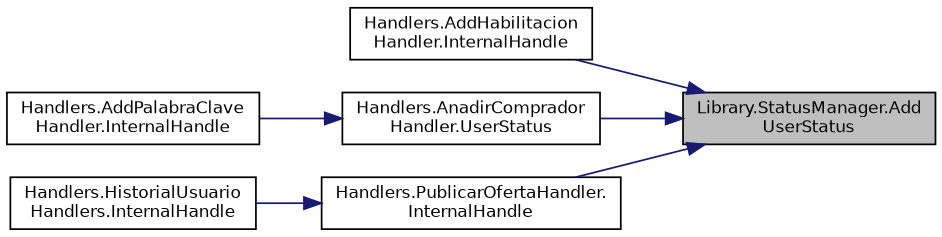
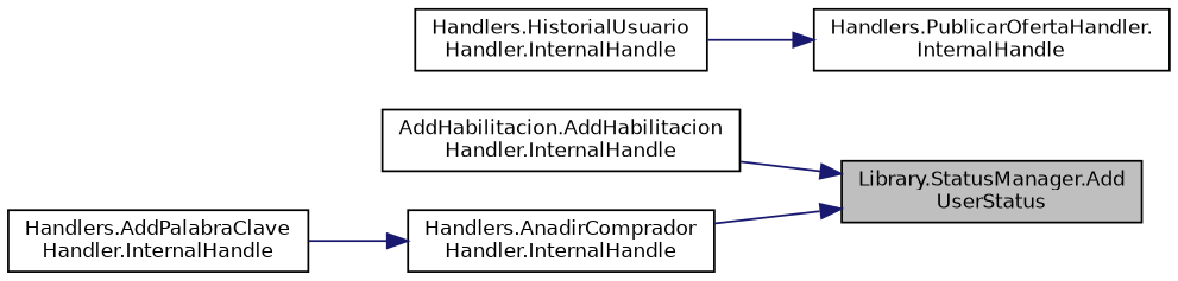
  digraph {
    rankdir=RL
    node [color=black fillcolor=white fontname=Helvetica fontsize=10 shape=record style=filled]
    edge [color=midnightblue dir=back fontname=Helvetica fontsize=10 labelfontname=Helvetica labelfontsize=10 style=solid]
    n1 [fillcolor=grey75 fontcolor=black height=0.2 label="Library.StatusManager.Add\lUserStatus" width=0.4]
-   n2 [height=0.2 label="Handlers.AddHabilitacion\lHandler.InternalHandle" width=0.4]
-   n3 [height=0.2 label="Handlers.AnadirComprador\lHandler.UserStatus" width=0.4]
+   n2 [height=0.2 label="AddHabilitacion.AddHabilitacion\lHandler.InternalHandle" width=0.4]
+   n3 [height=0.2 label="Handlers.AnadirComprador\lHandler.InternalHandle" width=0.4]
    n4 [height=0.2 label="Handlers.PublicarOfertaHandler.\lInternalHandle" width=0.4]
    n5 [height=0.2 label="Handlers.AddPalabraClave\lHandler.InternalHandle" width=0.4]
-   n6 [height=0.2 label="Handlers.HistorialUsuario\lHandlers.InternalHandle" width=0.4]
+   n6 [height=0.2 label="Handlers.HistorialUsuario\lHandler.InternalHandle" width=0.4]
    n1 -> n2
    n1 -> n3
-   n1 -> n4
    n3 -> n5
    n4 -> n6
  }
